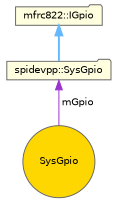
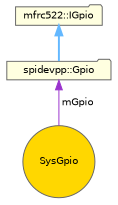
  digraph {
    node [color=gray40 fillcolor=lightyellow fontname=Helvetica fontsize=10 shape=folder style=filled]
    edge [dir=back fontname=Helvetica fontsize=10 labelfontname=Helvetica labelfontsize=10]
    n1 [fillcolor=gold fontcolor=black height=0.2 label=SysGpio shape=circle width=0.4]
-   n2 [height=0.2 label="mfrc822::IGpio" width=0.4]
-   n3 [height=0.2 label="spidevpp::SysGpio" width=0.4]
+   n2 [height=0.2 label="mfrc522::IGpio" width=0.4]
+   n3 [height=0.2 label="spidevpp::Gpio" width=0.4]
    n2 -> n3 [color=steelblue1 style=bold]
    n3 -> n1 [color=darkorchid3 label=" mGpio" style=solid]
  }
